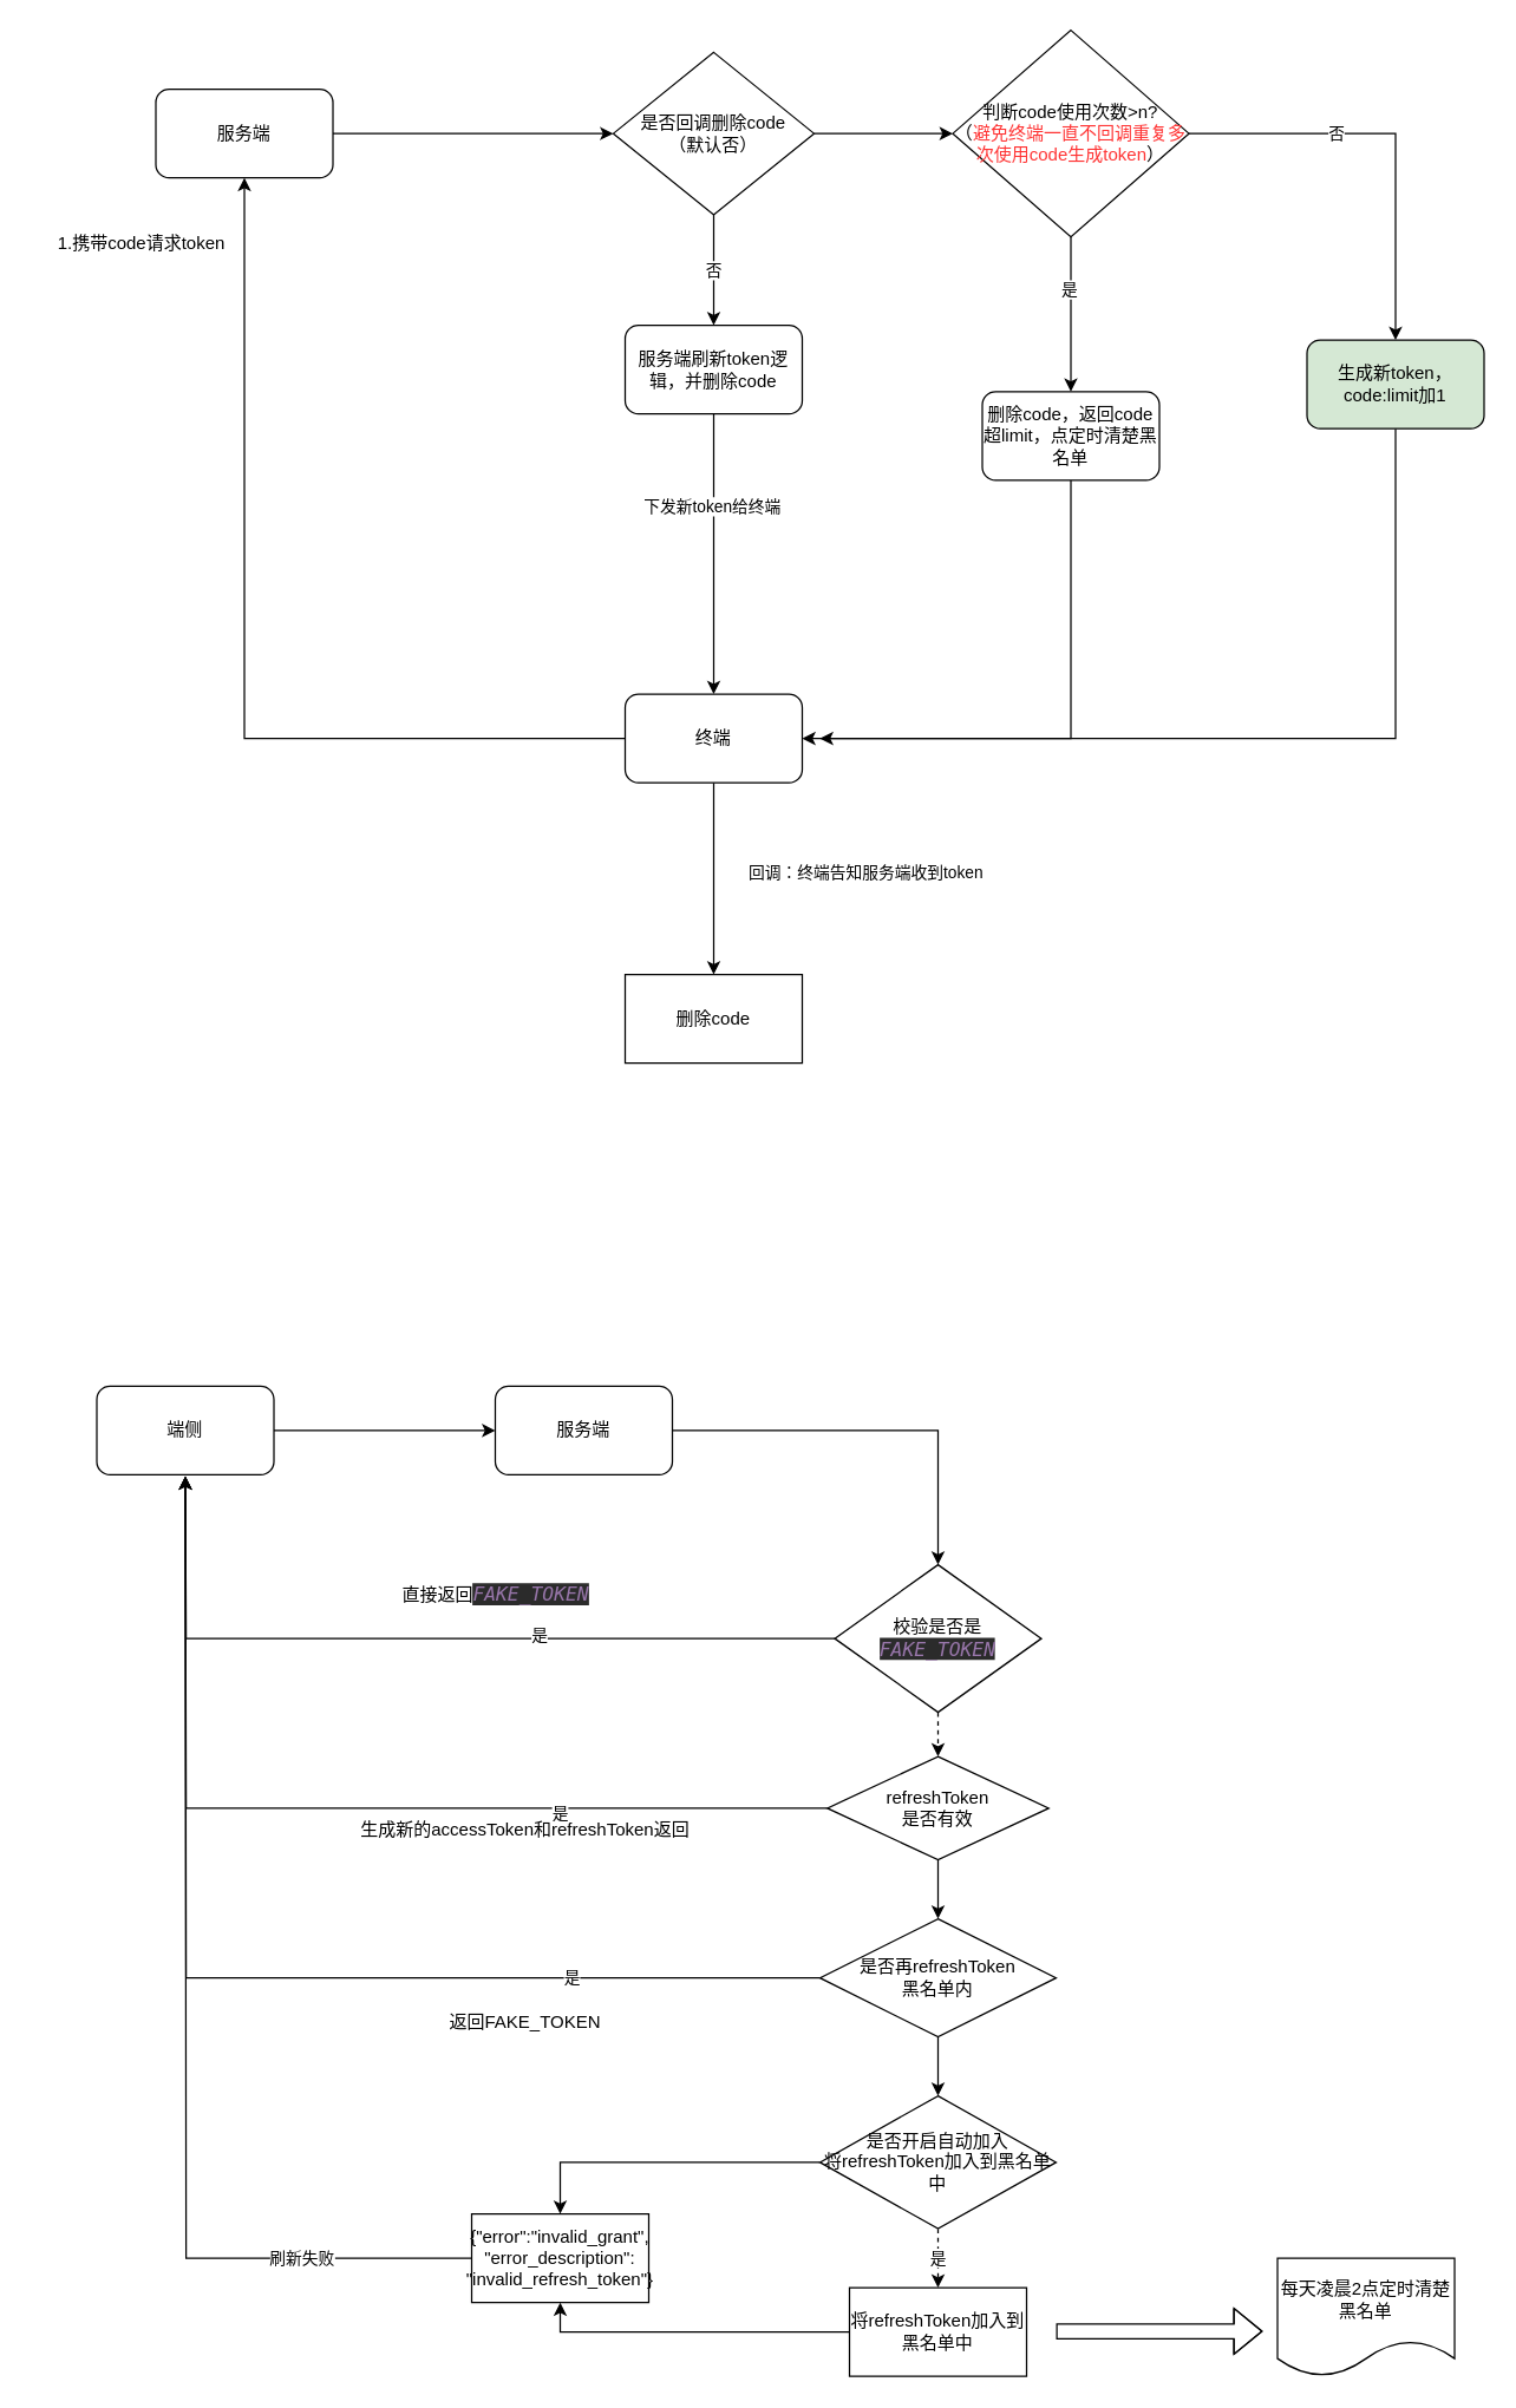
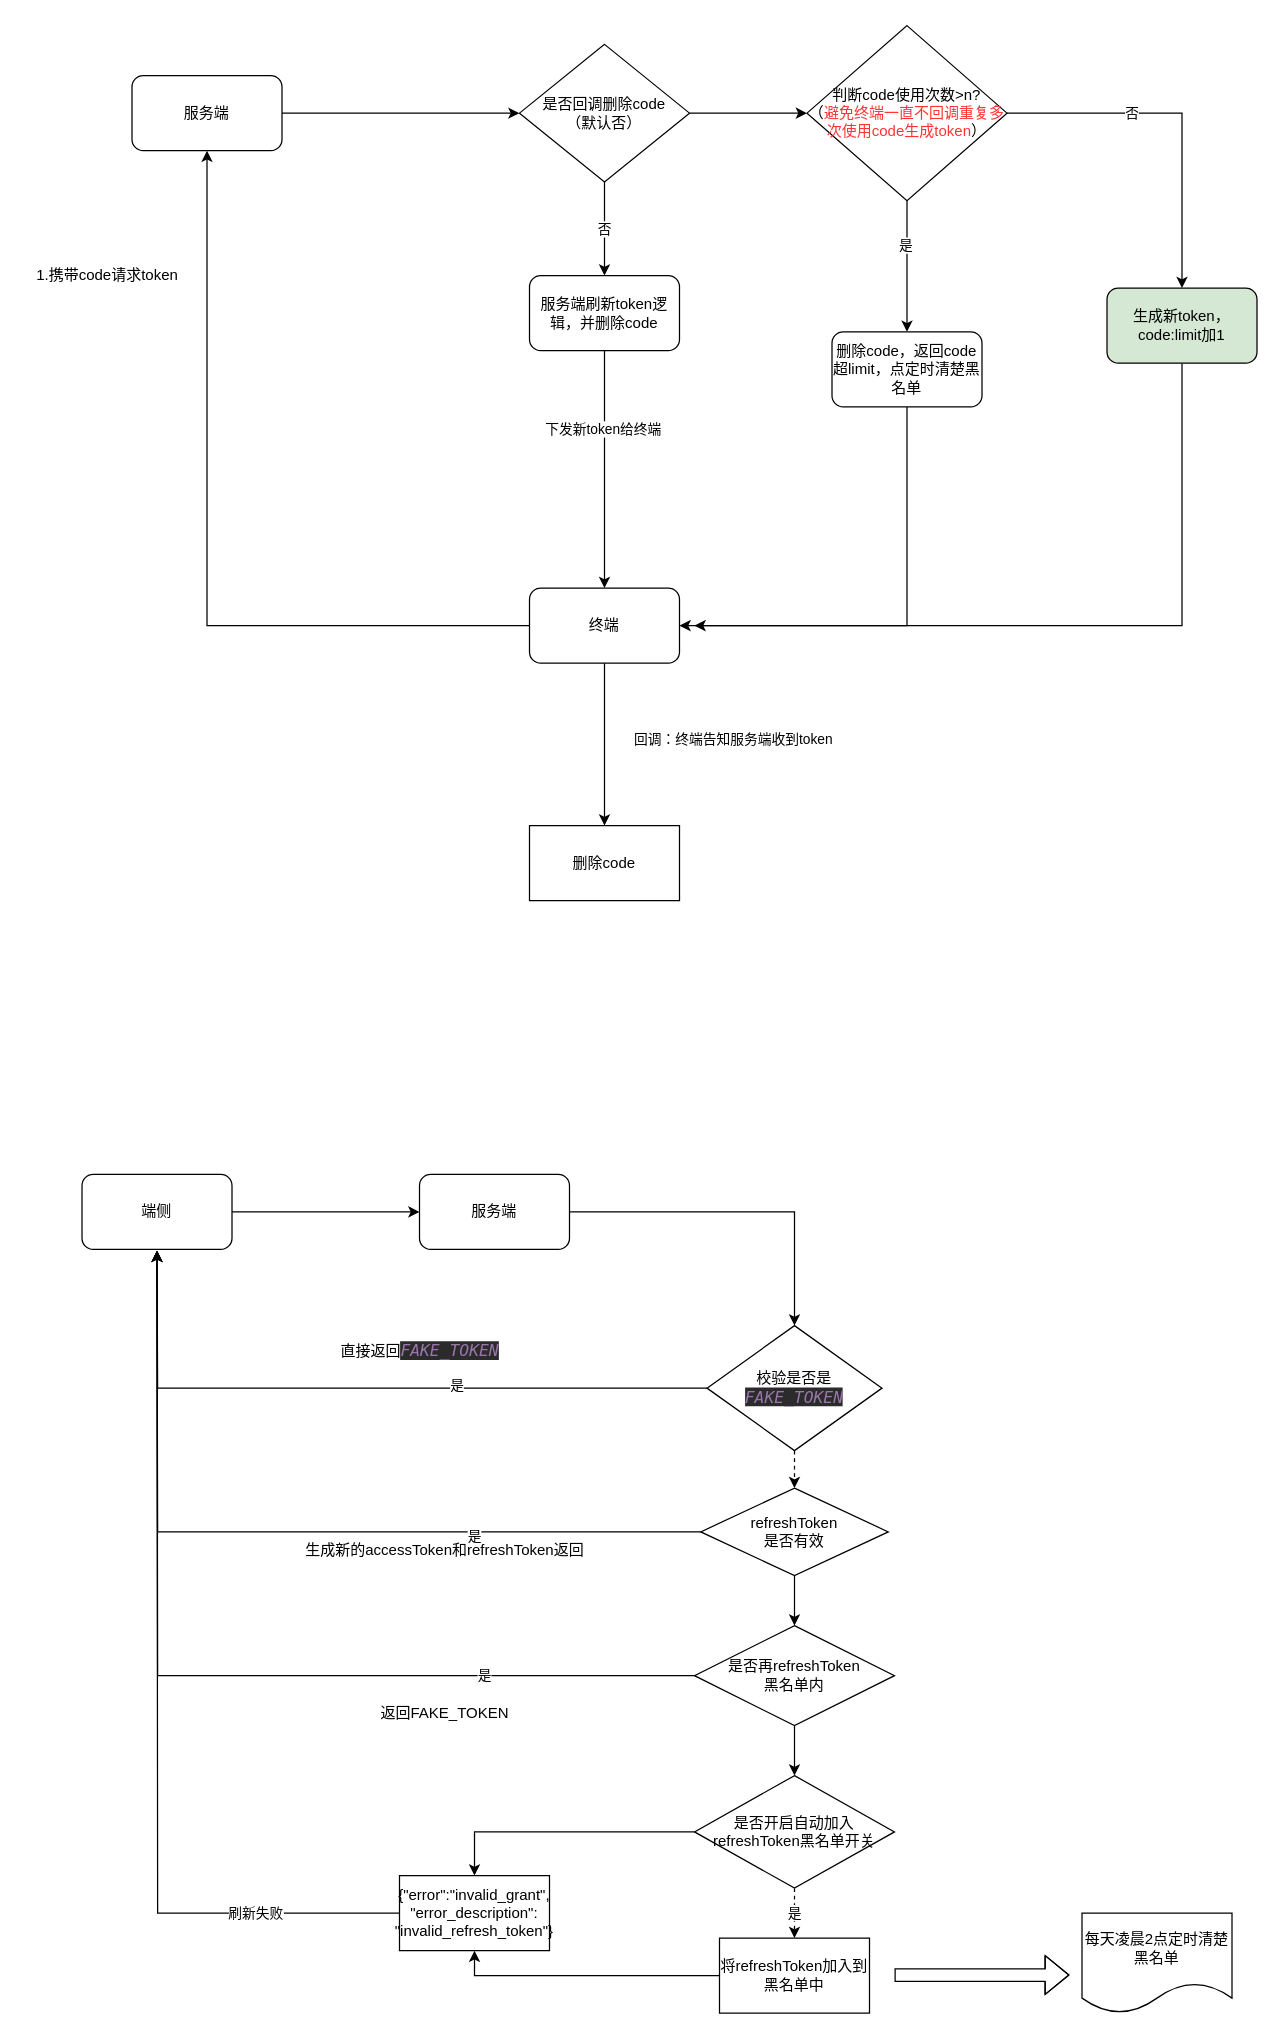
  <mxCell id="0" />
  <mxCell id="1" parent="0" />
  <mxCell id="2" style="edgeStyle=orthogonalEdgeStyle;rounded=0;orthogonalLoop=1;jettySize=auto;html=1;entryX=0.5;entryY=1;entryDx=0;entryDy=0;" parent="1" source="5" target="7" edge="1"><mxGeometry relative="1" as="geometry"><mxPoint x="175" y="120" as="targetPoint" /><Array as="points"><mxPoint x="165" y="500" /></Array></mxGeometry></mxCell>
  <mxCell id="3" style="edgeStyle=orthogonalEdgeStyle;rounded=0;orthogonalLoop=1;jettySize=auto;html=1;exitX=0.5;exitY=1;exitDx=0;exitDy=0;entryX=0.5;entryY=0;entryDx=0;entryDy=0;" parent="1" source="5" target="24" edge="1"><mxGeometry relative="1" as="geometry" /></mxCell>
  <mxCell id="4" value="回调：终端告知服务端收到token" style="edgeLabel;html=1;align=center;verticalAlign=middle;resizable=0;points=[];" parent="3" vertex="1" connectable="0"><mxGeometry x="-0.262" y="2" relative="1" as="geometry"><mxPoint x="100" y="12" as="offset" /></mxGeometry></mxCell>
  <mxCell id="5" value="终端" style="rounded=1;whiteSpace=wrap;html=1;" parent="1" vertex="1"><mxGeometry x="423" y="470" width="120" height="60" as="geometry" /></mxCell>
  <mxCell id="6" style="edgeStyle=orthogonalEdgeStyle;rounded=0;orthogonalLoop=1;jettySize=auto;html=1;exitX=1;exitY=0.5;exitDx=0;exitDy=0;entryX=0;entryY=0.5;entryDx=0;entryDy=0;" parent="1" source="7" target="11" edge="1"><mxGeometry relative="1" as="geometry" /></mxCell>
  <mxCell id="7" value="服务端" style="rounded=1;whiteSpace=wrap;html=1;" parent="1" vertex="1"><mxGeometry x="105" y="60" width="120" height="60" as="geometry" /></mxCell>
- <mxCell id="8" value="1.携带code请求token" style="text;html=1;align=center;verticalAlign=middle;resizable=0;points=[];autosize=1;strokeColor=none;fillColor=none;" parent="1" vertex="1"><mxGeometry x="30" y="155" width="130" height="20" as="geometry" /></mxCell>
+ <mxCell id="8" value="1.携带code请求token" style="text;html=1;align=center;verticalAlign=middle;resizable=0;points=[];autosize=1;strokeColor=none;fillColor=none;" parent="1" vertex="1"><mxGeometry x="20" y="210" width="130" height="20" as="geometry" /></mxCell>
  <mxCell id="9" value="否" style="edgeStyle=orthogonalEdgeStyle;rounded=0;orthogonalLoop=1;jettySize=auto;html=1;exitX=0.5;exitY=1;exitDx=0;exitDy=0;entryX=0.5;entryY=0;entryDx=0;entryDy=0;" parent="1" source="11" target="14" edge="1"><mxGeometry relative="1" as="geometry" /></mxCell>
  <mxCell id="10" style="edgeStyle=orthogonalEdgeStyle;rounded=0;orthogonalLoop=1;jettySize=auto;html=1;exitX=1;exitY=0.5;exitDx=0;exitDy=0;entryX=0;entryY=0.5;entryDx=0;entryDy=0;" parent="1" source="11" target="19" edge="1"><mxGeometry relative="1" as="geometry" /></mxCell>
  <mxCell id="11" value="是否回调删除code&lt;br&gt;（默认否）" style="rhombus;whiteSpace=wrap;html=1;" parent="1" vertex="1"><mxGeometry x="415" y="35" width="136" height="110" as="geometry" /></mxCell>
  <mxCell id="12" style="edgeStyle=orthogonalEdgeStyle;rounded=0;orthogonalLoop=1;jettySize=auto;html=1;exitX=0.5;exitY=1;exitDx=0;exitDy=0;" parent="1" source="14" target="5" edge="1"><mxGeometry relative="1" as="geometry" /></mxCell>
  <mxCell id="13" value="下发新token给终端" style="edgeLabel;html=1;align=center;verticalAlign=middle;resizable=0;points=[];" parent="12" vertex="1" connectable="0"><mxGeometry x="-0.35" y="-2" relative="1" as="geometry"><mxPoint as="offset" /></mxGeometry></mxCell>
  <mxCell id="14" value="服务端刷新token逻辑，并删除code" style="rounded=1;whiteSpace=wrap;html=1;" parent="1" vertex="1"><mxGeometry x="423" y="220" width="120" height="60" as="geometry" /></mxCell>
  <mxCell id="15" style="edgeStyle=orthogonalEdgeStyle;rounded=0;orthogonalLoop=1;jettySize=auto;html=1;exitX=0.5;exitY=1;exitDx=0;exitDy=0;" parent="1" source="19" target="21" edge="1"><mxGeometry relative="1" as="geometry"><mxPoint x="785" y="260" as="targetPoint" /></mxGeometry></mxCell>
  <mxCell id="16" value="是" style="edgeLabel;html=1;align=center;verticalAlign=middle;resizable=0;points=[];" parent="15" vertex="1" connectable="0"><mxGeometry x="-0.327" y="-2" relative="1" as="geometry"><mxPoint as="offset" /></mxGeometry></mxCell>
  <mxCell id="17" style="edgeStyle=orthogonalEdgeStyle;rounded=0;orthogonalLoop=1;jettySize=auto;html=1;exitX=1;exitY=0.5;exitDx=0;exitDy=0;" parent="1" source="19" target="23" edge="1"><mxGeometry relative="1" as="geometry"><mxPoint x="945" y="260" as="targetPoint" /></mxGeometry></mxCell>
  <mxCell id="18" value="否" style="edgeLabel;html=1;align=center;verticalAlign=middle;resizable=0;points=[];" parent="17" vertex="1" connectable="0"><mxGeometry x="-0.29" y="1" relative="1" as="geometry"><mxPoint as="offset" /></mxGeometry></mxCell>
  <mxCell id="19" value="判断code使用次数&amp;gt;n?&lt;br&gt;（&lt;font color=&quot;#ff3333&quot;&gt;避免终端一直不回调重复多次使用code生成token&lt;/font&gt;）" style="rhombus;whiteSpace=wrap;html=1;" parent="1" vertex="1"><mxGeometry x="645" y="20" width="160" height="140" as="geometry" /></mxCell>
  <mxCell id="20" style="edgeStyle=orthogonalEdgeStyle;rounded=0;orthogonalLoop=1;jettySize=auto;html=1;exitX=0.5;exitY=1;exitDx=0;exitDy=0;entryX=1;entryY=0.5;entryDx=0;entryDy=0;" parent="1" source="21" target="5" edge="1"><mxGeometry relative="1" as="geometry" /></mxCell>
  <mxCell id="21" value="删除code，返回code超limit，点定时清楚黑名单" style="rounded=1;whiteSpace=wrap;html=1;" parent="1" vertex="1"><mxGeometry x="665" y="265" width="120" height="60" as="geometry" /></mxCell>
  <mxCell id="22" style="edgeStyle=orthogonalEdgeStyle;rounded=0;orthogonalLoop=1;jettySize=auto;html=1;exitX=0.5;exitY=1;exitDx=0;exitDy=0;" parent="1" source="23" edge="1"><mxGeometry relative="1" as="geometry"><mxPoint x="555" y="500" as="targetPoint" /><Array as="points"><mxPoint x="945" y="500" /></Array></mxGeometry></mxCell>
  <mxCell id="23" value="生成新token，code:limit加1" style="rounded=1;whiteSpace=wrap;html=1;fillColor=#d5e8d4;" parent="1" vertex="1"><mxGeometry x="885" y="230" width="120" height="60" as="geometry" /></mxCell>
  <mxCell id="24" value="删除code" style="rounded=0;whiteSpace=wrap;html=1;" parent="1" vertex="1"><mxGeometry x="423" y="660" width="120" height="60" as="geometry" /></mxCell>
  <mxCell id="25" style="edgeStyle=orthogonalEdgeStyle;rounded=0;orthogonalLoop=1;jettySize=auto;html=1;entryX=0;entryY=0.5;entryDx=0;entryDy=0;" edge="1" parent="1" source="26" target="28"><mxGeometry relative="1" as="geometry" /></mxCell>
  <mxCell id="26" value="端侧" style="rounded=1;whiteSpace=wrap;html=1;" vertex="1" parent="1"><mxGeometry x="65" y="939" width="120" height="60" as="geometry" /></mxCell>
  <mxCell id="27" style="edgeStyle=orthogonalEdgeStyle;rounded=0;orthogonalLoop=1;jettySize=auto;html=1;entryX=0.5;entryY=0;entryDx=0;entryDy=0;" edge="1" parent="1" source="28" target="32"><mxGeometry relative="1" as="geometry" /></mxCell>
  <mxCell id="28" value="服务端" style="rounded=1;whiteSpace=wrap;html=1;" vertex="1" parent="1"><mxGeometry x="335" y="939" width="120" height="60" as="geometry" /></mxCell>
  <mxCell id="29" style="edgeStyle=orthogonalEdgeStyle;rounded=0;orthogonalLoop=1;jettySize=auto;html=1;" edge="1" parent="1" source="32"><mxGeometry relative="1" as="geometry"><mxPoint x="125" y="1000" as="targetPoint" /></mxGeometry></mxCell>
  <mxCell id="30" value="是" style="edgeLabel;html=1;align=center;verticalAlign=middle;resizable=0;points=[];" vertex="1" connectable="0" parent="29"><mxGeometry x="-0.269" y="-3" relative="1" as="geometry"><mxPoint as="offset" /></mxGeometry></mxCell>
  <mxCell id="31" style="edgeStyle=orthogonalEdgeStyle;rounded=0;orthogonalLoop=1;jettySize=auto;html=1;exitX=0.5;exitY=1;exitDx=0;exitDy=0;entryX=0.5;entryY=0;entryDx=0;entryDy=0;dashed=1;" edge="1" parent="1" source="32" target="37"><mxGeometry relative="1" as="geometry" /></mxCell>
  <mxCell id="32" value="校验是否是&lt;br&gt;&lt;span style=&quot;color: rgb(152 , 118 , 170) ; font-style: italic ; background-color: rgb(43 , 43 , 43) ; font-family: &amp;#34;jetbrains mono&amp;#34; , monospace ; font-size: 9.8pt&quot;&gt;FAKE_TOKEN&lt;/span&gt;" style="rhombus;whiteSpace=wrap;html=1;" vertex="1" parent="1"><mxGeometry x="565" y="1060" width="140" height="100" as="geometry" /></mxCell>
  <mxCell id="33" value="直接返回&lt;span style=&quot;color: rgb(152 , 118 , 170) ; font-style: italic ; background-color: rgb(43 , 43 , 43) ; font-family: &amp;#34;jetbrains mono&amp;#34; , monospace ; font-size: 9.8pt&quot;&gt;FAKE_TOKEN&lt;/span&gt;" style="text;html=1;align=center;verticalAlign=middle;resizable=0;points=[];autosize=1;strokeColor=none;fillColor=none;" vertex="1" parent="1"><mxGeometry x="270" y="1070" width="130" height="20" as="geometry" /></mxCell>
  <mxCell id="34" style="edgeStyle=orthogonalEdgeStyle;rounded=0;orthogonalLoop=1;jettySize=auto;html=1;exitX=0;exitY=0.5;exitDx=0;exitDy=0;" edge="1" parent="1" source="37"><mxGeometry relative="1" as="geometry"><mxPoint x="125" y="1000" as="targetPoint" /></mxGeometry></mxCell>
  <mxCell id="35" value="是" style="edgeLabel;html=1;align=center;verticalAlign=middle;resizable=0;points=[];" vertex="1" connectable="0" parent="34"><mxGeometry x="-0.448" y="3" relative="1" as="geometry"><mxPoint as="offset" /></mxGeometry></mxCell>
  <mxCell id="36" style="edgeStyle=orthogonalEdgeStyle;rounded=0;orthogonalLoop=1;jettySize=auto;html=1;entryX=0.5;entryY=0;entryDx=0;entryDy=0;" edge="1" parent="1" source="37" target="45"><mxGeometry relative="1" as="geometry" /></mxCell>
  <mxCell id="37" value="refreshToken&lt;br&gt;是否有效" style="rhombus;whiteSpace=wrap;html=1;" vertex="1" parent="1"><mxGeometry x="560" y="1190" width="150" height="70" as="geometry" /></mxCell>
  <mxCell id="38" value="生成新的accessToken和refreshToken返回" style="text;html=1;align=center;verticalAlign=middle;resizable=0;points=[];autosize=1;strokeColor=none;fillColor=none;" vertex="1" parent="1"><mxGeometry x="235" y="1230" width="240" height="20" as="geometry" /></mxCell>
  <mxCell id="39" value="是" style="edgeStyle=orthogonalEdgeStyle;rounded=0;orthogonalLoop=1;jettySize=auto;html=1;entryX=0.5;entryY=0;entryDx=0;entryDy=0;dashed=1;" edge="1" parent="1" source="41" target="52"><mxGeometry relative="1" as="geometry" /></mxCell>
  <mxCell id="40" style="edgeStyle=orthogonalEdgeStyle;rounded=0;orthogonalLoop=1;jettySize=auto;html=1;entryX=0.5;entryY=0;entryDx=0;entryDy=0;" edge="1" parent="1" source="41" target="49"><mxGeometry relative="1" as="geometry" /></mxCell>
- <mxCell id="41" value="是否开启自动加入&lt;br&gt;将refreshToken加入到黑名单中" style="rhombus;whiteSpace=wrap;html=1;" vertex="1" parent="1"><mxGeometry x="555" y="1420" width="160" height="90" as="geometry" /></mxCell>
+ <mxCell id="41" value="是否开启自动加入&lt;br&gt;refreshToken黑名单开关" style="rhombus;whiteSpace=wrap;html=1;" vertex="1" parent="1"><mxGeometry x="555" y="1420" width="160" height="90" as="geometry" /></mxCell>
  <mxCell id="42" style="edgeStyle=orthogonalEdgeStyle;rounded=0;orthogonalLoop=1;jettySize=auto;html=1;" edge="1" parent="1" source="45"><mxGeometry relative="1" as="geometry"><mxPoint x="125" y="1000" as="targetPoint" /></mxGeometry></mxCell>
  <mxCell id="43" value="是" style="edgeLabel;html=1;align=center;verticalAlign=middle;resizable=0;points=[];" vertex="1" connectable="0" parent="42"><mxGeometry x="-0.561" y="-1" relative="1" as="geometry"><mxPoint as="offset" /></mxGeometry></mxCell>
  <mxCell id="44" style="edgeStyle=orthogonalEdgeStyle;rounded=0;orthogonalLoop=1;jettySize=auto;html=1;entryX=0.5;entryY=0;entryDx=0;entryDy=0;" edge="1" parent="1" source="45" target="41"><mxGeometry relative="1" as="geometry" /></mxCell>
  <mxCell id="45" value="是否再refreshToken&lt;br&gt;黑名单内" style="rhombus;whiteSpace=wrap;html=1;" vertex="1" parent="1"><mxGeometry x="555" y="1300" width="160" height="80" as="geometry" /></mxCell>
  <mxCell id="46" value="返回FAKE_TOKEN" style="text;html=1;align=center;verticalAlign=middle;resizable=0;points=[];autosize=1;strokeColor=none;fillColor=none;" vertex="1" parent="1"><mxGeometry x="295" y="1360" width="120" height="20" as="geometry" /></mxCell>
  <mxCell id="47" style="edgeStyle=orthogonalEdgeStyle;rounded=0;orthogonalLoop=1;jettySize=auto;html=1;" edge="1" parent="1" source="49"><mxGeometry relative="1" as="geometry"><mxPoint x="125" y="1000" as="targetPoint" /></mxGeometry></mxCell>
  <mxCell id="48" value="刷新失败" style="edgeLabel;html=1;align=center;verticalAlign=middle;resizable=0;points=[];" vertex="1" connectable="0" parent="47"><mxGeometry x="-0.678" y="-1" relative="1" as="geometry"><mxPoint as="offset" /></mxGeometry></mxCell>
  <mxCell id="49" value="&lt;div&gt;{&quot;error&quot;:&quot;invalid_grant&quot;,&lt;/div&gt;&lt;div&gt;&quot;error_description&quot;:&lt;/div&gt;&lt;div&gt;&quot;invalid_refresh_token&quot;}&lt;/div&gt;" style="rounded=0;whiteSpace=wrap;html=1;" vertex="1" parent="1"><mxGeometry x="319" y="1500" width="120" height="60" as="geometry" /></mxCell>
  <mxCell id="50" style="edgeStyle=orthogonalEdgeStyle;shape=flexArrow;rounded=0;orthogonalLoop=1;jettySize=auto;html=1;" edge="1" parent="1"><mxGeometry relative="1" as="geometry"><mxPoint x="855" y="1579.5" as="targetPoint" /><mxPoint x="715" y="1579.5" as="sourcePoint" /><Array as="points"><mxPoint x="785" y="1579.5" /><mxPoint x="785" y="1579.5" /></Array></mxGeometry></mxCell>
  <mxCell id="51" style="edgeStyle=orthogonalEdgeStyle;rounded=0;orthogonalLoop=1;jettySize=auto;html=1;entryX=0.5;entryY=1;entryDx=0;entryDy=0;" edge="1" parent="1" source="52" target="49"><mxGeometry relative="1" as="geometry" /></mxCell>
  <mxCell id="52" value="将refreshToken加入到黑名单中" style="rounded=0;whiteSpace=wrap;html=1;" vertex="1" parent="1"><mxGeometry x="575" y="1550" width="120" height="60" as="geometry" /></mxCell>
  <mxCell id="53" value="每天凌晨2点定时清楚黑名单" style="shape=document;whiteSpace=wrap;html=1;boundedLbl=1;" vertex="1" parent="1"><mxGeometry x="865" y="1530" width="120" height="80" as="geometry" /></mxCell>
